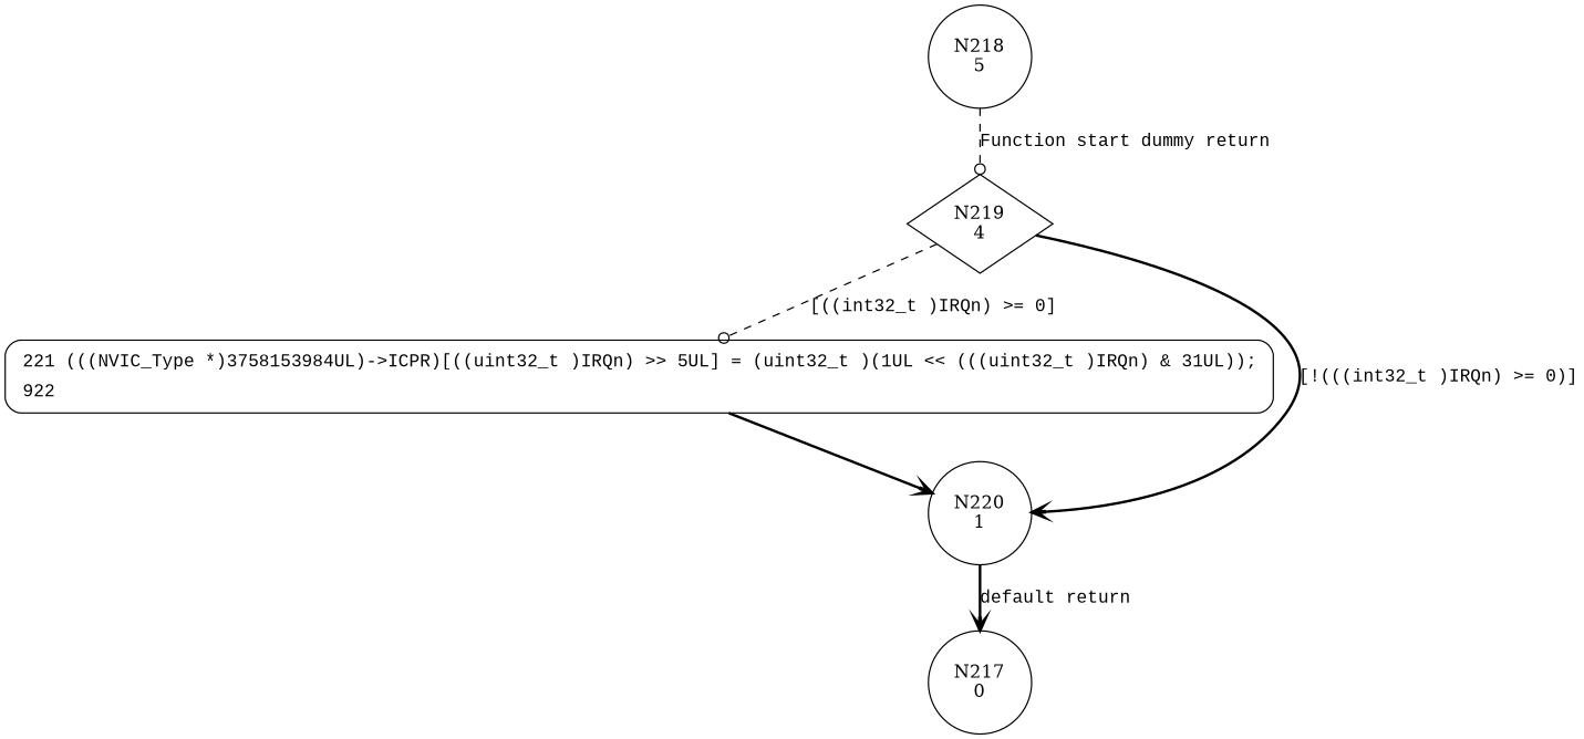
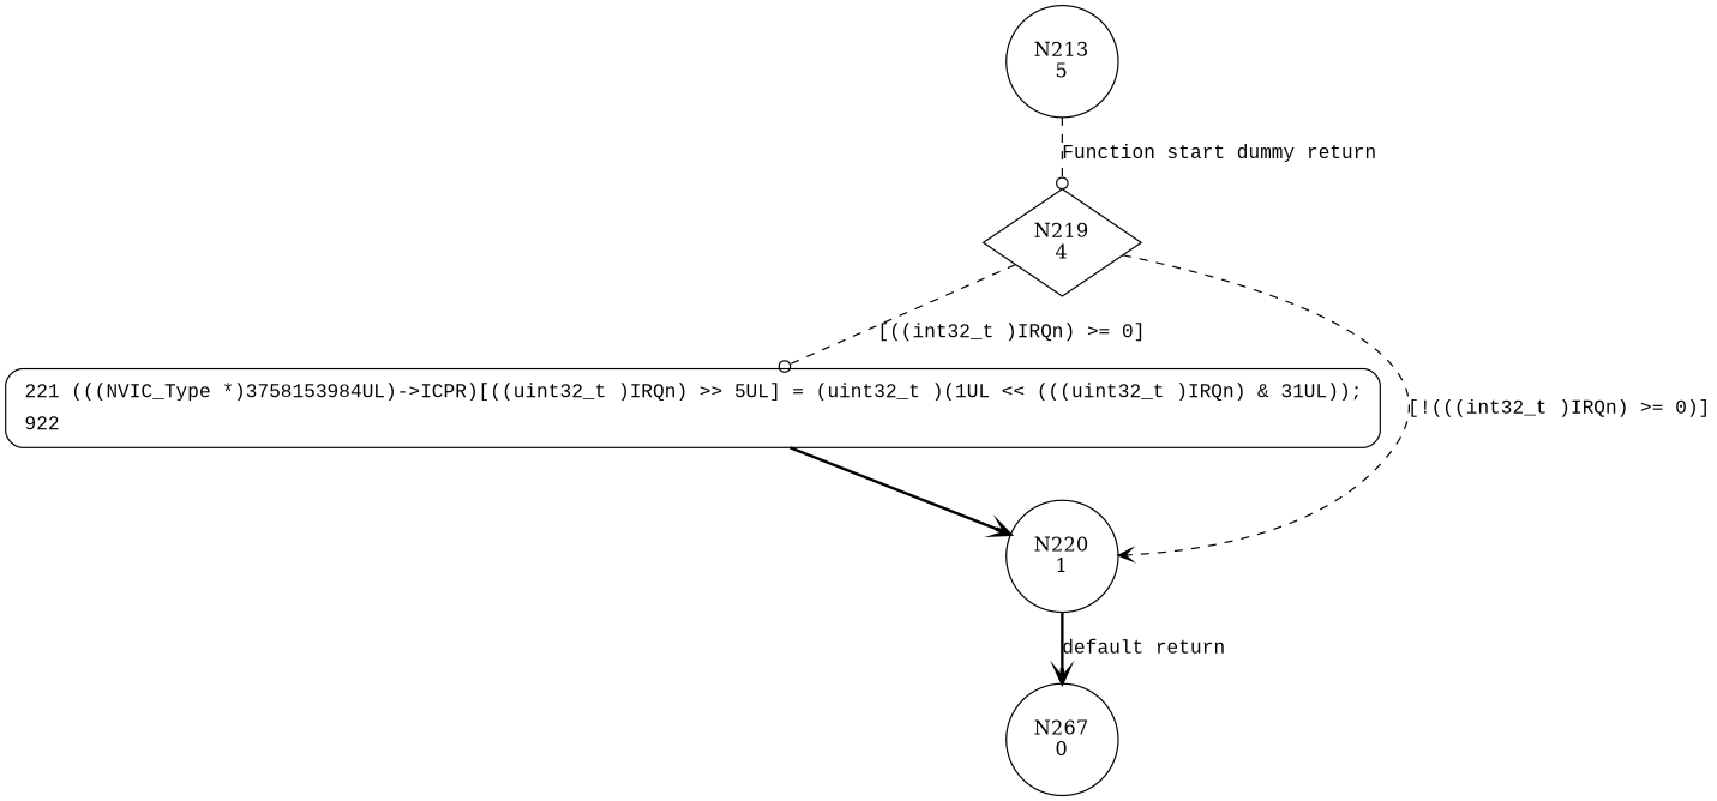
  digraph {
    node [shape=circle]
    edge [arrowhead=vee fontname="Courier New" style=dashed]
-   n1 [label="N218\n5"]
+   n1 [label="N213\n5"]
    n2 [label="N219\n4" shape=diamond]
    n3 [fillcolor=white fontname="Courier New" label=<<table border="0" cellborder="0" cellpadding="3" bgcolor="white"><tr><td align="right">221</td><td align="left">(((NVIC_Type *)3758153984UL)-&gt;ICPR)[((uint32_t )IRQn) &gt;&gt; 5UL] = (uint32_t )(1UL &lt;&lt; (((uint32_t )IRQn) &amp; 31UL));</td></tr><tr><td align="right">922</td><td align="left"></td></tr></table>> penwidth=1 shape=Mrecord style="filled,bold"]
    n4 [label="N220\n1"]
-   n5 [label="N217\n0"]
+   n5 [label="N267\n0"]
    n1 -> n2 [arrowhead=odot label="Function start dummy return"]
    n2 -> n3 [arrowhead=odot label="[((int32_t )IRQn) >= 0]"]
-   n2 -> n4 [label="[!(((int32_t )IRQn) >= 0)]" style=bold]
+   n2 -> n4 [label="[!(((int32_t )IRQn) >= 0)]"]
    n3 -> n4 [style=bold fontname=""]
    n4 -> n5 [label="default return" style=bold]
  }
